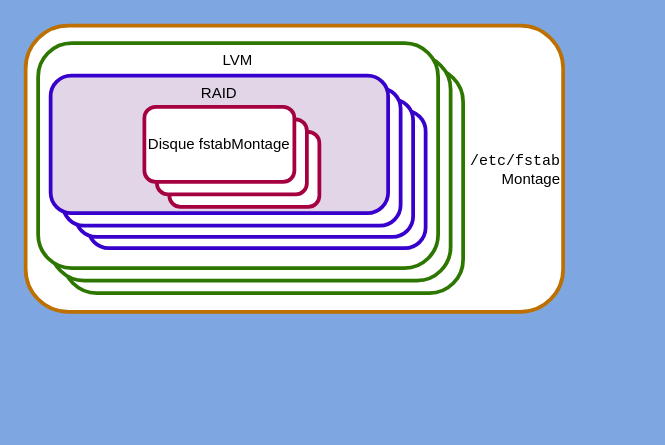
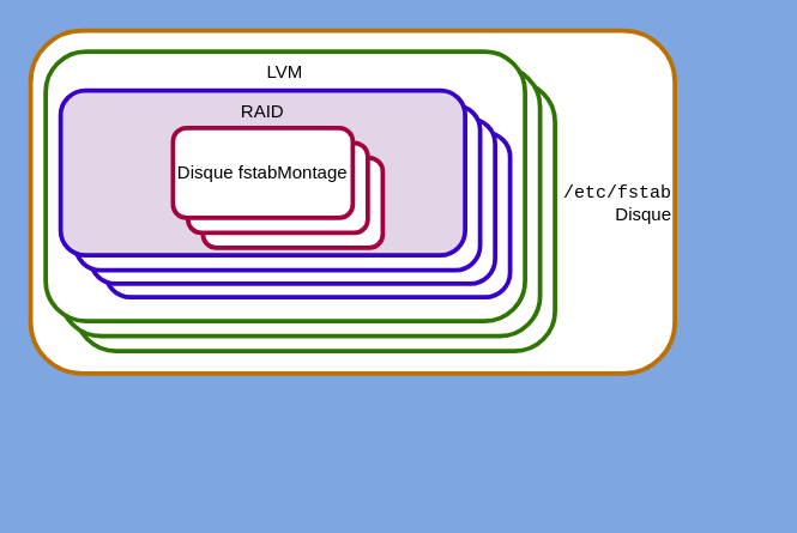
  <mxCell id="0" />
  <mxCell id="1" parent="0" />
  <mxCell id="2" value="" style="group;align=right;fontColor=#000000;fontFamily=Lucida Console;" vertex="1" connectable="0" parent="1"><mxGeometry x="60" y="90" width="450" height="244" as="geometry" /></mxCell>
- <mxCell id="3" value="&lt;blockquote style=&quot;margin: 0 0 0 40px; border: none; padding: 0px;&quot;&gt;&lt;font face=&quot;Courier New&quot;&gt;/etc/fstab&lt;/font&gt;&lt;/blockquote&gt;&lt;blockquote style=&quot;margin: 0 0 0 40px; border: none; padding: 0px;&quot;&gt;Montage&lt;/blockquote&gt;" style="rounded=1;whiteSpace=wrap;html=1;strokeWidth=3;fillColor=#FFFFFF;fontColor=#000000;strokeColor=#BD7000;pointerEvents=0;verticalAlign=middle;align=right;" vertex="1" parent="2"><mxGeometry x="-40" y="-70" width="430" height="229" as="geometry" /></mxCell>
+ <mxCell id="3" value="&lt;blockquote style=&quot;margin: 0 0 0 40px; border: none; padding: 0px;&quot;&gt;&lt;font face=&quot;Courier New&quot;&gt;/etc/fstab&lt;/font&gt;&lt;/blockquote&gt;&lt;blockquote style=&quot;margin: 0 0 0 40px; border: none; padding: 0px;&quot;&gt;Disque&lt;/blockquote&gt;" style="rounded=1;whiteSpace=wrap;html=1;strokeWidth=3;fillColor=#FFFFFF;fontColor=#000000;strokeColor=#BD7000;pointerEvents=0;verticalAlign=middle;align=right;" vertex="1" parent="2"><mxGeometry x="-40" y="-70" width="430" height="229" as="geometry" /></mxCell>
  <mxCell id="4" value="" style="rounded=1;whiteSpace=wrap;html=1;strokeWidth=3;fillColor=#FFFFFF;fontColor=#ffffff;strokeColor=#2D7600;verticalAlign=top;pointerEvents=0;" vertex="1" parent="2"><mxGeometry x="-10" y="-36" width="320" height="180" as="geometry" /></mxCell>
  <mxCell id="5" value="" style="rounded=1;whiteSpace=wrap;html=1;strokeWidth=3;fillColor=#FFFFFF;fontColor=#ffffff;strokeColor=#2D7600;verticalAlign=top;pointerEvents=0;" vertex="1" parent="2"><mxGeometry x="-20" y="-46" width="320" height="180" as="geometry" /></mxCell>
  <mxCell id="6" value="&lt;font color=&quot;#000000&quot;&gt;LVM&lt;/font&gt;" style="rounded=1;whiteSpace=wrap;html=1;strokeWidth=3;fillColor=#FFFFFF;fontColor=#ffffff;strokeColor=#2D7600;verticalAlign=top;pointerEvents=0;" vertex="1" parent="2"><mxGeometry x="-30" y="-56" width="320" height="180" as="geometry" /></mxCell>
  <mxCell id="7" value="" style="rounded=1;whiteSpace=wrap;html=1;strokeWidth=3;fillColor=#FFFFFF;fontColor=#000000;strokeColor=#3700CC;pointerEvents=0;verticalAlign=top;" vertex="1" parent="2"><mxGeometry x="10" y="-2" width="270" height="110" as="geometry" /></mxCell>
  <mxCell id="8" value="" style="rounded=1;whiteSpace=wrap;html=1;strokeWidth=3;fillColor=#FFFFFF;fontColor=#000000;strokeColor=#3700CC;pointerEvents=0;verticalAlign=top;" vertex="1" parent="2"><mxGeometry y="-11" width="270" height="110" as="geometry" /></mxCell>
  <mxCell id="9" value="" style="rounded=1;whiteSpace=wrap;html=1;strokeWidth=3;fillColor=#FFFFFF;fontColor=#000000;strokeColor=#3700CC;pointerEvents=0;verticalAlign=top;" vertex="1" parent="2"><mxGeometry x="-10" y="-20" width="270" height="110" as="geometry" /></mxCell>
  <mxCell id="10" value="RAID" style="rounded=1;whiteSpace=wrap;html=1;strokeWidth=3;fillColor=#e1d5e7;fontColor=#000000;strokeColor=#3700CC;pointerEvents=0;verticalAlign=top;" vertex="1" parent="2"><mxGeometry x="-20" y="-30" width="270" height="110" as="geometry" /></mxCell>
  <mxCell id="11" value="" style="rounded=1;whiteSpace=wrap;html=1;strokeWidth=3;fillColor=#FFFFFF;fontColor=#000000;strokeColor=#A50040;" vertex="1" parent="2"><mxGeometry x="75" y="15" width="120" height="60" as="geometry" /></mxCell>
  <mxCell id="12" value="" style="rounded=1;whiteSpace=wrap;html=1;strokeWidth=3;fillColor=#FFFFFF;fontColor=#000000;strokeColor=#A50040;" vertex="1" parent="2"><mxGeometry x="65" y="5" width="120" height="60" as="geometry" /></mxCell>
  <mxCell id="13" value="Disque fstabMontage" style="rounded=1;whiteSpace=wrap;html=1;strokeWidth=3;fillColor=#FFFFFF;fontColor=#000000;strokeColor=#A50040;" vertex="1" parent="2"><mxGeometry x="55" y="-5" width="120" height="60" as="geometry" /></mxCell>
